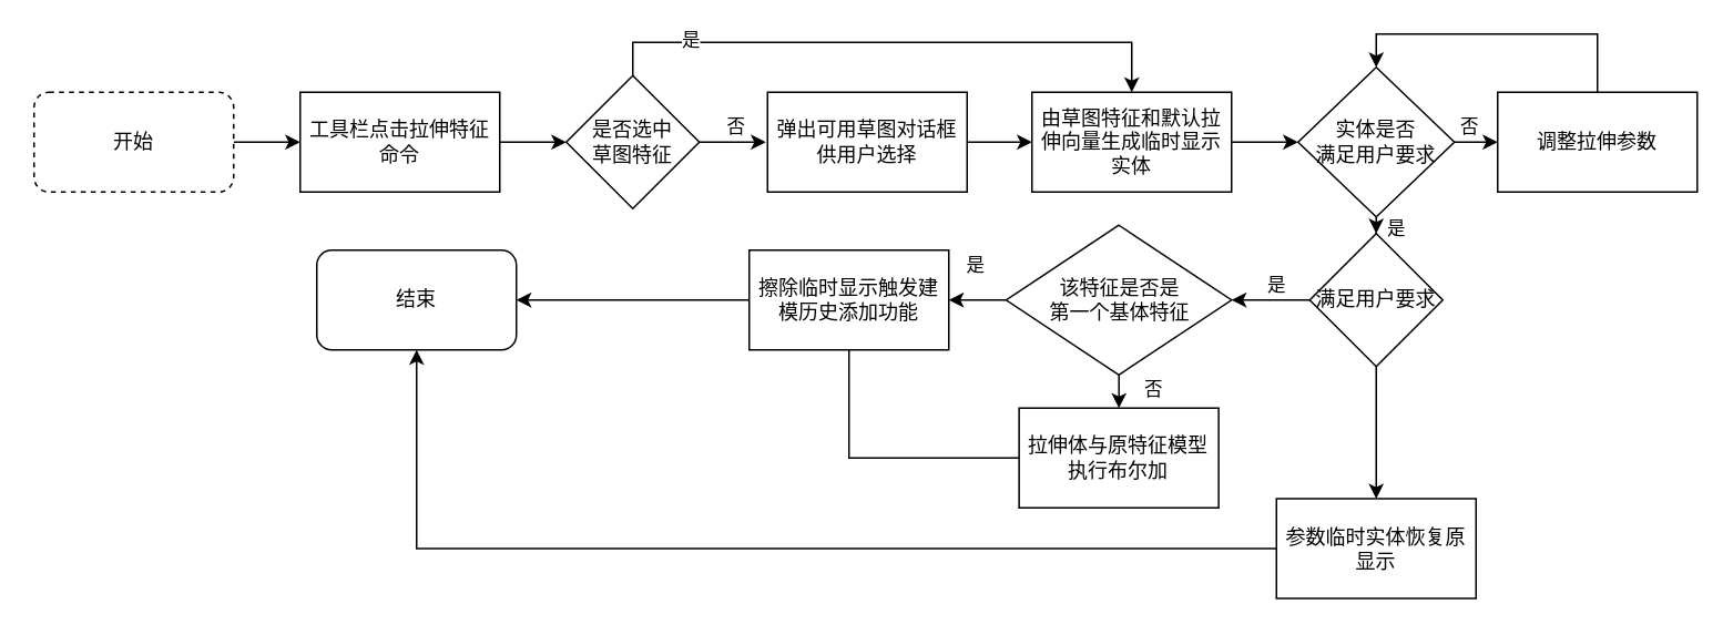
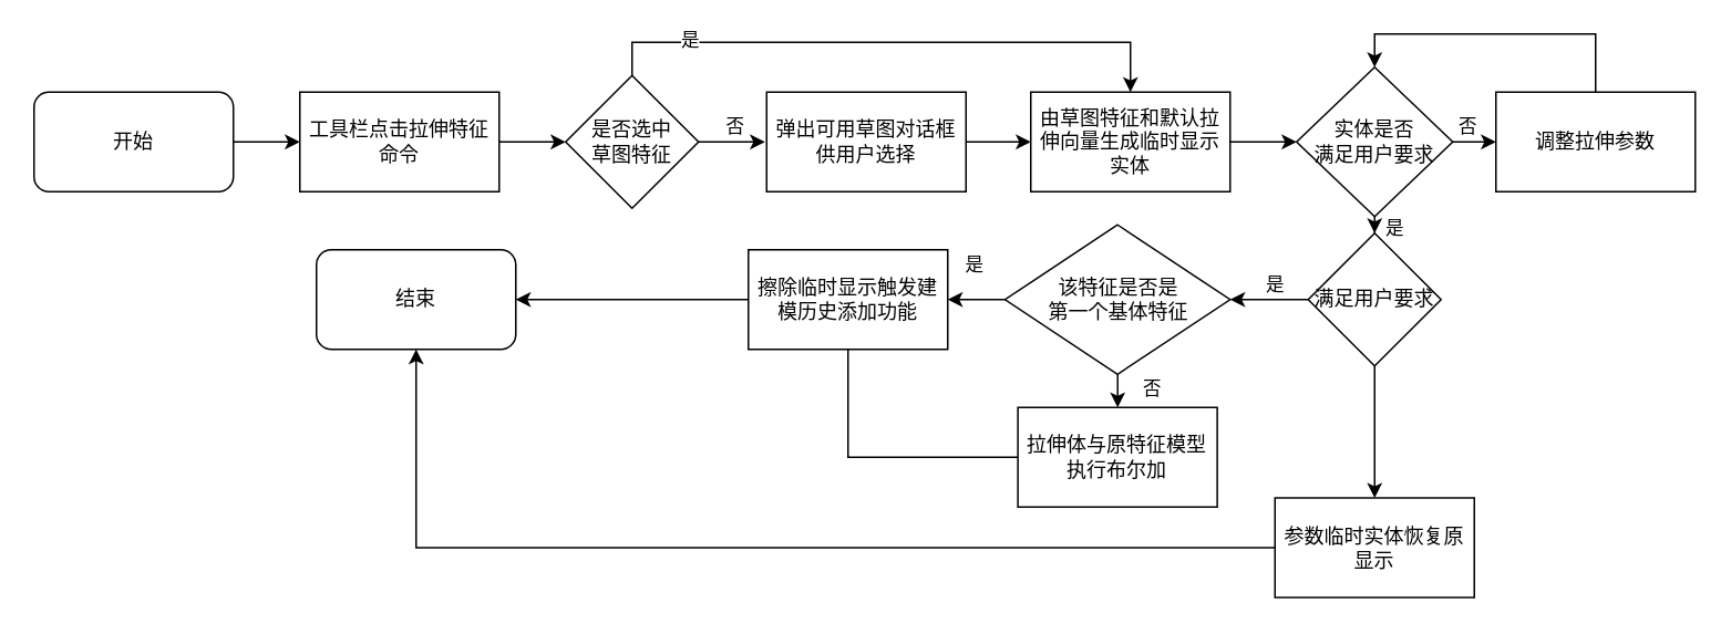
  <mxCell id="0" />
  <mxCell id="1" parent="0" />
  <mxCell id="2" style="edgeStyle=orthogonalEdgeStyle;rounded=0;orthogonalLoop=1;jettySize=auto;html=1;entryX=0;entryY=0.5;entryDx=0;entryDy=0;" edge="1" parent="1" source="3" target="5"><mxGeometry relative="1" as="geometry" /></mxCell>
- <mxCell id="3" value="开始" style="rounded=1;whiteSpace=wrap;html=1;dashed=1;" vertex="1" parent="1"><mxGeometry x="20" y="55" width="120" height="60" as="geometry" /></mxCell>
+ <mxCell id="3" value="开始" style="rounded=1;whiteSpace=wrap;html=1;" vertex="1" parent="1"><mxGeometry x="20" y="55" width="120" height="60" as="geometry" /></mxCell>
  <mxCell id="4" style="edgeStyle=orthogonalEdgeStyle;rounded=0;orthogonalLoop=1;jettySize=auto;html=1;entryX=0;entryY=0.5;entryDx=0;entryDy=0;" edge="1" parent="1" source="5" target="10"><mxGeometry relative="1" as="geometry" /></mxCell>
  <mxCell id="5" value="工具栏点击拉伸特征命令" style="rounded=0;whiteSpace=wrap;html=1;" vertex="1" parent="1"><mxGeometry x="180" y="55" width="120" height="60" as="geometry" /></mxCell>
  <mxCell id="6" style="edgeStyle=orthogonalEdgeStyle;rounded=0;orthogonalLoop=1;jettySize=auto;html=1;" edge="1" parent="1" source="10"><mxGeometry relative="1" as="geometry"><mxPoint x="460" y="85" as="targetPoint" /></mxGeometry></mxCell>
  <mxCell id="7" value="否" style="edgeLabel;html=1;align=center;verticalAlign=middle;resizable=0;points=[];" vertex="1" connectable="0" parent="6"><mxGeometry x="0.083" y="1" relative="1" as="geometry"><mxPoint y="-9" as="offset" /></mxGeometry></mxCell>
  <mxCell id="8" style="edgeStyle=orthogonalEdgeStyle;rounded=0;orthogonalLoop=1;jettySize=auto;html=1;entryX=0.5;entryY=0;entryDx=0;entryDy=0;" edge="1" parent="1" source="10" target="14"><mxGeometry relative="1" as="geometry"><Array as="points"><mxPoint x="380" y="25" /><mxPoint x="680" y="25" /></Array></mxGeometry></mxCell>
  <mxCell id="9" value="是" style="edgeLabel;html=1;align=center;verticalAlign=middle;resizable=0;points=[];" vertex="1" connectable="0" parent="8"><mxGeometry x="-0.689" y="2" relative="1" as="geometry"><mxPoint as="offset" /></mxGeometry></mxCell>
  <mxCell id="10" value="是否选中&lt;br style=&quot;border-color: var(--border-color);&quot;&gt;草图特征" style="rhombus;whiteSpace=wrap;html=1;" vertex="1" parent="1"><mxGeometry x="340" y="45" width="80" height="80" as="geometry" /></mxCell>
  <mxCell id="11" style="edgeStyle=orthogonalEdgeStyle;rounded=0;orthogonalLoop=1;jettySize=auto;html=1;entryX=0;entryY=0.5;entryDx=0;entryDy=0;" edge="1" parent="1" source="12" target="14"><mxGeometry relative="1" as="geometry" /></mxCell>
  <mxCell id="12" value="弹出可用草图对话框供用户选择" style="rounded=0;whiteSpace=wrap;html=1;" vertex="1" parent="1"><mxGeometry x="461" y="55" width="120" height="60" as="geometry" /></mxCell>
  <mxCell id="13" style="edgeStyle=orthogonalEdgeStyle;rounded=0;orthogonalLoop=1;jettySize=auto;html=1;entryX=0;entryY=0.5;entryDx=0;entryDy=0;" edge="1" parent="1" source="14" target="19"><mxGeometry relative="1" as="geometry" /></mxCell>
  <mxCell id="14" value="由草图特征和默认拉伸向量生成临时显示实体" style="rounded=0;whiteSpace=wrap;html=1;" vertex="1" parent="1"><mxGeometry x="620" y="55" width="120" height="60" as="geometry" /></mxCell>
  <mxCell id="15" style="edgeStyle=orthogonalEdgeStyle;rounded=0;orthogonalLoop=1;jettySize=auto;html=1;entryX=0;entryY=0.5;entryDx=0;entryDy=0;" edge="1" parent="1" source="19" target="21"><mxGeometry relative="1" as="geometry" /></mxCell>
  <mxCell id="16" value="否" style="edgeLabel;html=1;align=center;verticalAlign=middle;resizable=0;points=[];" vertex="1" connectable="0" parent="15"><mxGeometry x="0.319" y="2" relative="1" as="geometry"><mxPoint y="-8" as="offset" /></mxGeometry></mxCell>
  <mxCell id="17" style="edgeStyle=orthogonalEdgeStyle;rounded=0;orthogonalLoop=1;jettySize=auto;html=1;entryX=0.5;entryY=0;entryDx=0;entryDy=0;" edge="1" parent="1" source="19" target="25"><mxGeometry relative="1" as="geometry" /></mxCell>
  <mxCell id="18" value="是" style="edgeLabel;html=1;align=center;verticalAlign=middle;resizable=0;points=[];" vertex="1" connectable="0" parent="17"><mxGeometry x="-0.271" y="1" relative="1" as="geometry"><mxPoint x="12" y="-8" as="offset" /></mxGeometry></mxCell>
  <mxCell id="19" value="实体是否&lt;br&gt;满足用户要求" style="rhombus;whiteSpace=wrap;html=1;" vertex="1" parent="1"><mxGeometry x="780" y="40" width="94" height="90" as="geometry" /></mxCell>
  <mxCell id="20" style="edgeStyle=orthogonalEdgeStyle;rounded=0;orthogonalLoop=1;jettySize=auto;html=1;entryX=0.5;entryY=0;entryDx=0;entryDy=0;" edge="1" parent="1" source="21" target="19"><mxGeometry relative="1" as="geometry"><Array as="points"><mxPoint x="960" y="20" /><mxPoint x="827" y="20" /></Array></mxGeometry></mxCell>
  <mxCell id="21" value="调整拉伸参数" style="rounded=0;whiteSpace=wrap;html=1;" vertex="1" parent="1"><mxGeometry x="900" y="55" width="120" height="60" as="geometry" /></mxCell>
  <mxCell id="22" style="edgeStyle=orthogonalEdgeStyle;rounded=0;orthogonalLoop=1;jettySize=auto;html=1;entryX=1;entryY=0.5;entryDx=0;entryDy=0;" edge="1" parent="1" source="25" target="31"><mxGeometry relative="1" as="geometry" /></mxCell>
  <mxCell id="23" value="是" style="edgeLabel;html=1;align=center;verticalAlign=middle;resizable=0;points=[];" vertex="1" connectable="0" parent="22"><mxGeometry x="-0.099" y="-4" relative="1" as="geometry"><mxPoint y="-6" as="offset" /></mxGeometry></mxCell>
  <mxCell id="24" style="edgeStyle=orthogonalEdgeStyle;rounded=0;orthogonalLoop=1;jettySize=auto;html=1;entryX=0.5;entryY=0;entryDx=0;entryDy=0;" edge="1" parent="1" source="25" target="37"><mxGeometry relative="1" as="geometry" /></mxCell>
  <mxCell id="25" value="满足用户要求" style="rhombus;whiteSpace=wrap;html=1;" vertex="1" parent="1"><mxGeometry x="787" y="140" width="80" height="80" as="geometry" /></mxCell>
  <mxCell id="26" value="结束" style="rounded=1;whiteSpace=wrap;html=1;" vertex="1" parent="1"><mxGeometry x="190" y="150" width="120" height="60" as="geometry" /></mxCell>
  <mxCell id="27" style="edgeStyle=orthogonalEdgeStyle;rounded=0;orthogonalLoop=1;jettySize=auto;html=1;" edge="1" parent="1" source="31" target="35"><mxGeometry relative="1" as="geometry" /></mxCell>
  <mxCell id="28" value="否" style="edgeLabel;html=1;align=center;verticalAlign=middle;resizable=0;points=[];" vertex="1" connectable="0" parent="27"><mxGeometry x="-0.348" relative="1" as="geometry"><mxPoint x="20" y="2" as="offset" /></mxGeometry></mxCell>
  <mxCell id="29" style="edgeStyle=orthogonalEdgeStyle;rounded=0;orthogonalLoop=1;jettySize=auto;html=1;entryX=1;entryY=0.5;entryDx=0;entryDy=0;" edge="1" parent="1" source="31" target="33"><mxGeometry relative="1" as="geometry" /></mxCell>
  <mxCell id="30" value="是" style="edgeLabel;html=1;align=center;verticalAlign=middle;resizable=0;points=[];" vertex="1" connectable="0" parent="29"><mxGeometry x="-0.07" y="1" relative="1" as="geometry"><mxPoint y="-21" as="offset" /></mxGeometry></mxCell>
  <mxCell id="31" value="该特征是否是&lt;br style=&quot;border-color: var(--border-color);&quot;&gt;第一个基体特征" style="rhombus;whiteSpace=wrap;html=1;" vertex="1" parent="1"><mxGeometry x="604.5" y="135" width="135.5" height="90" as="geometry" /></mxCell>
  <mxCell id="32" style="edgeStyle=orthogonalEdgeStyle;rounded=0;orthogonalLoop=1;jettySize=auto;html=1;entryX=1;entryY=0.5;entryDx=0;entryDy=0;" edge="1" parent="1" source="33" target="26"><mxGeometry relative="1" as="geometry" /></mxCell>
  <mxCell id="33" value="擦除临时显示触发建模历史添加功能" style="rounded=0;whiteSpace=wrap;html=1;" vertex="1" parent="1"><mxGeometry x="450" y="150" width="120" height="60" as="geometry" /></mxCell>
  <mxCell id="34" style="edgeStyle=orthogonalEdgeStyle;rounded=0;orthogonalLoop=1;jettySize=auto;html=1;entryX=0.5;entryY=1;entryDx=0;entryDy=0;endArrow=none;" edge="1" parent="1" source="35" target="33"><mxGeometry relative="1" as="geometry" /></mxCell>
  <mxCell id="35" value="拉伸体与原特征模型执行布尔加" style="rounded=0;whiteSpace=wrap;html=1;" vertex="1" parent="1"><mxGeometry x="612.25" y="245" width="120" height="60" as="geometry" /></mxCell>
  <mxCell id="36" style="edgeStyle=orthogonalEdgeStyle;rounded=0;orthogonalLoop=1;jettySize=auto;html=1;entryX=0.5;entryY=1;entryDx=0;entryDy=0;" edge="1" parent="1" source="37" target="26"><mxGeometry relative="1" as="geometry" /></mxCell>
  <mxCell id="37" value="参数临时实体恢复原显示" style="rounded=0;whiteSpace=wrap;html=1;" vertex="1" parent="1"><mxGeometry x="767" y="299.5" width="120" height="60" as="geometry" /></mxCell>
